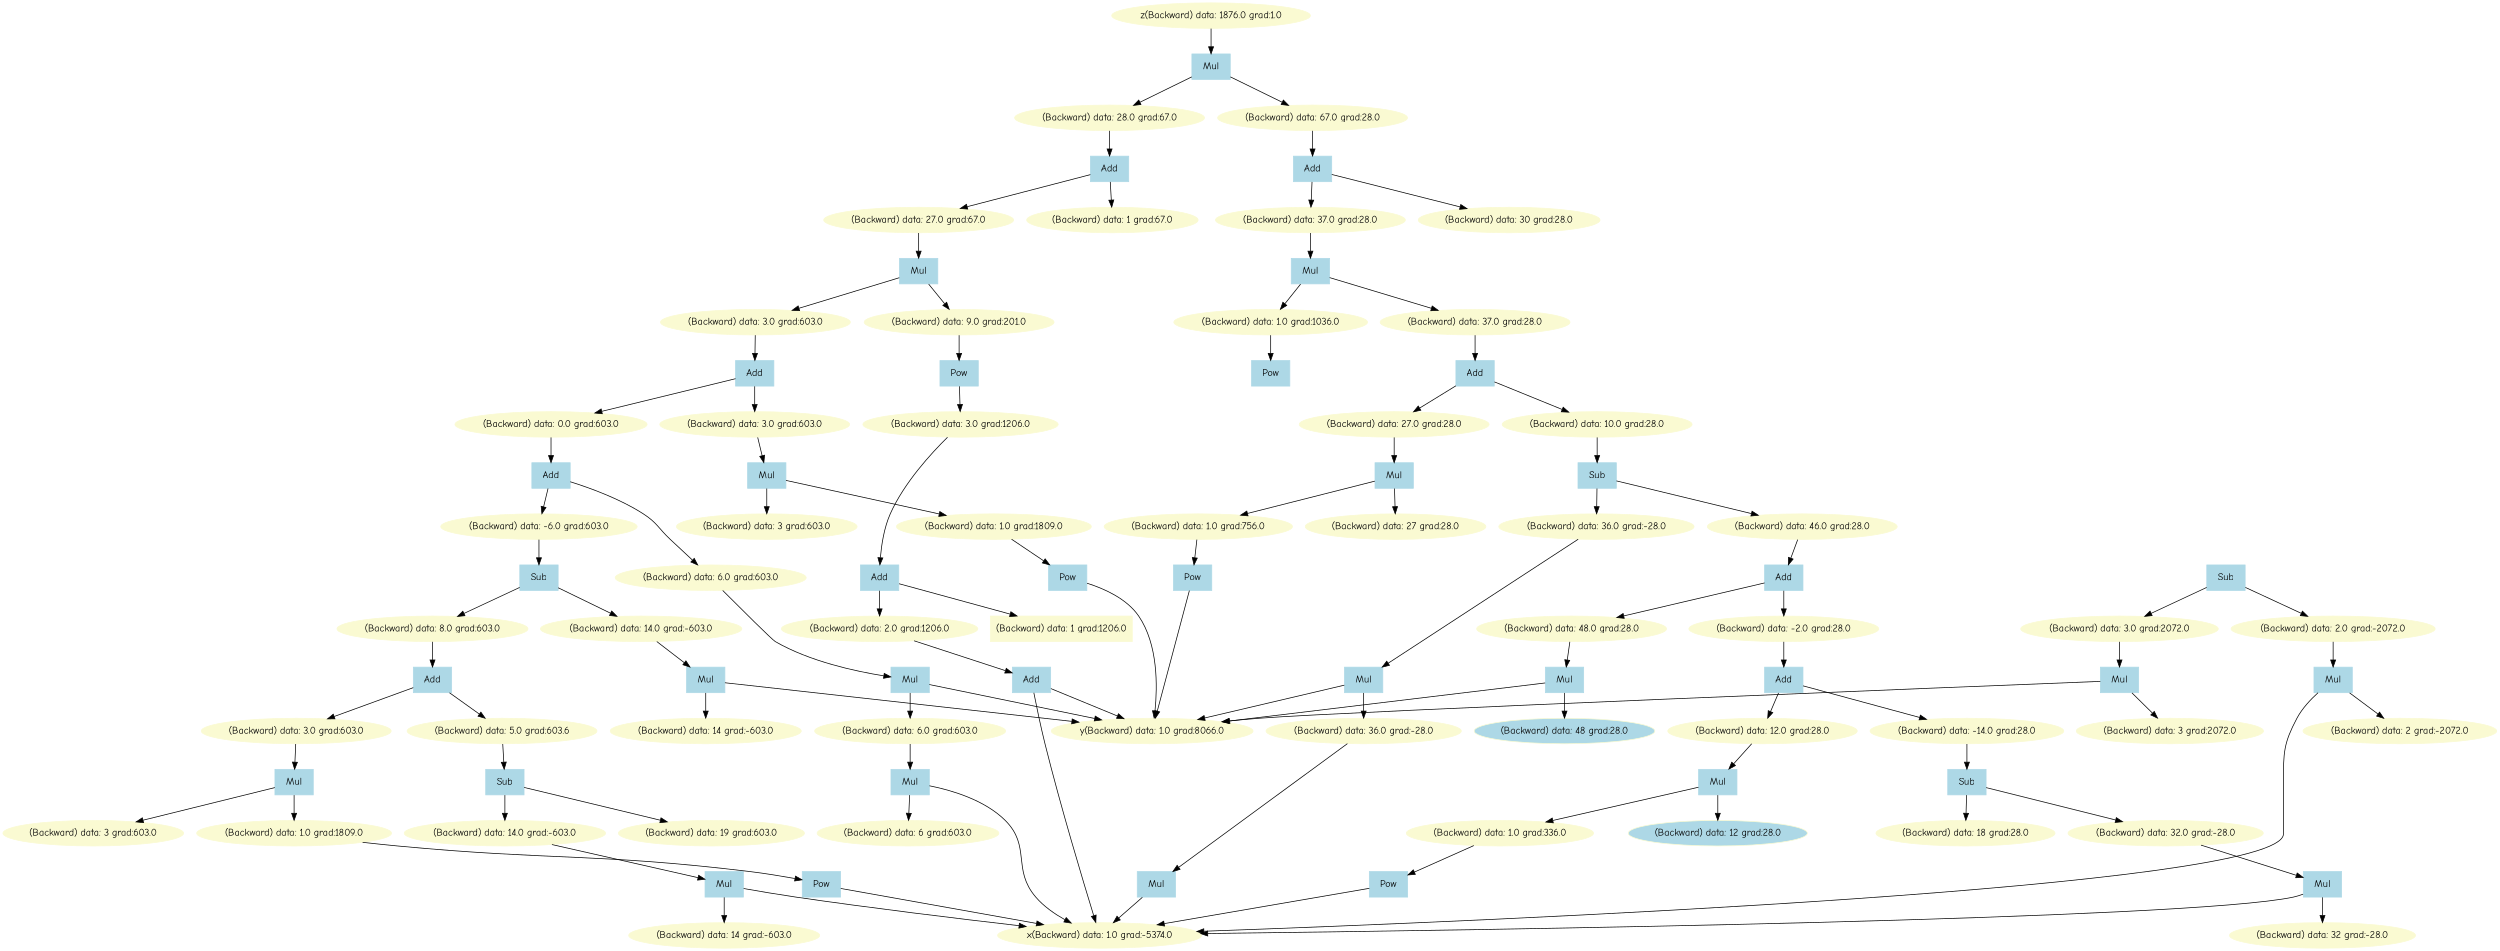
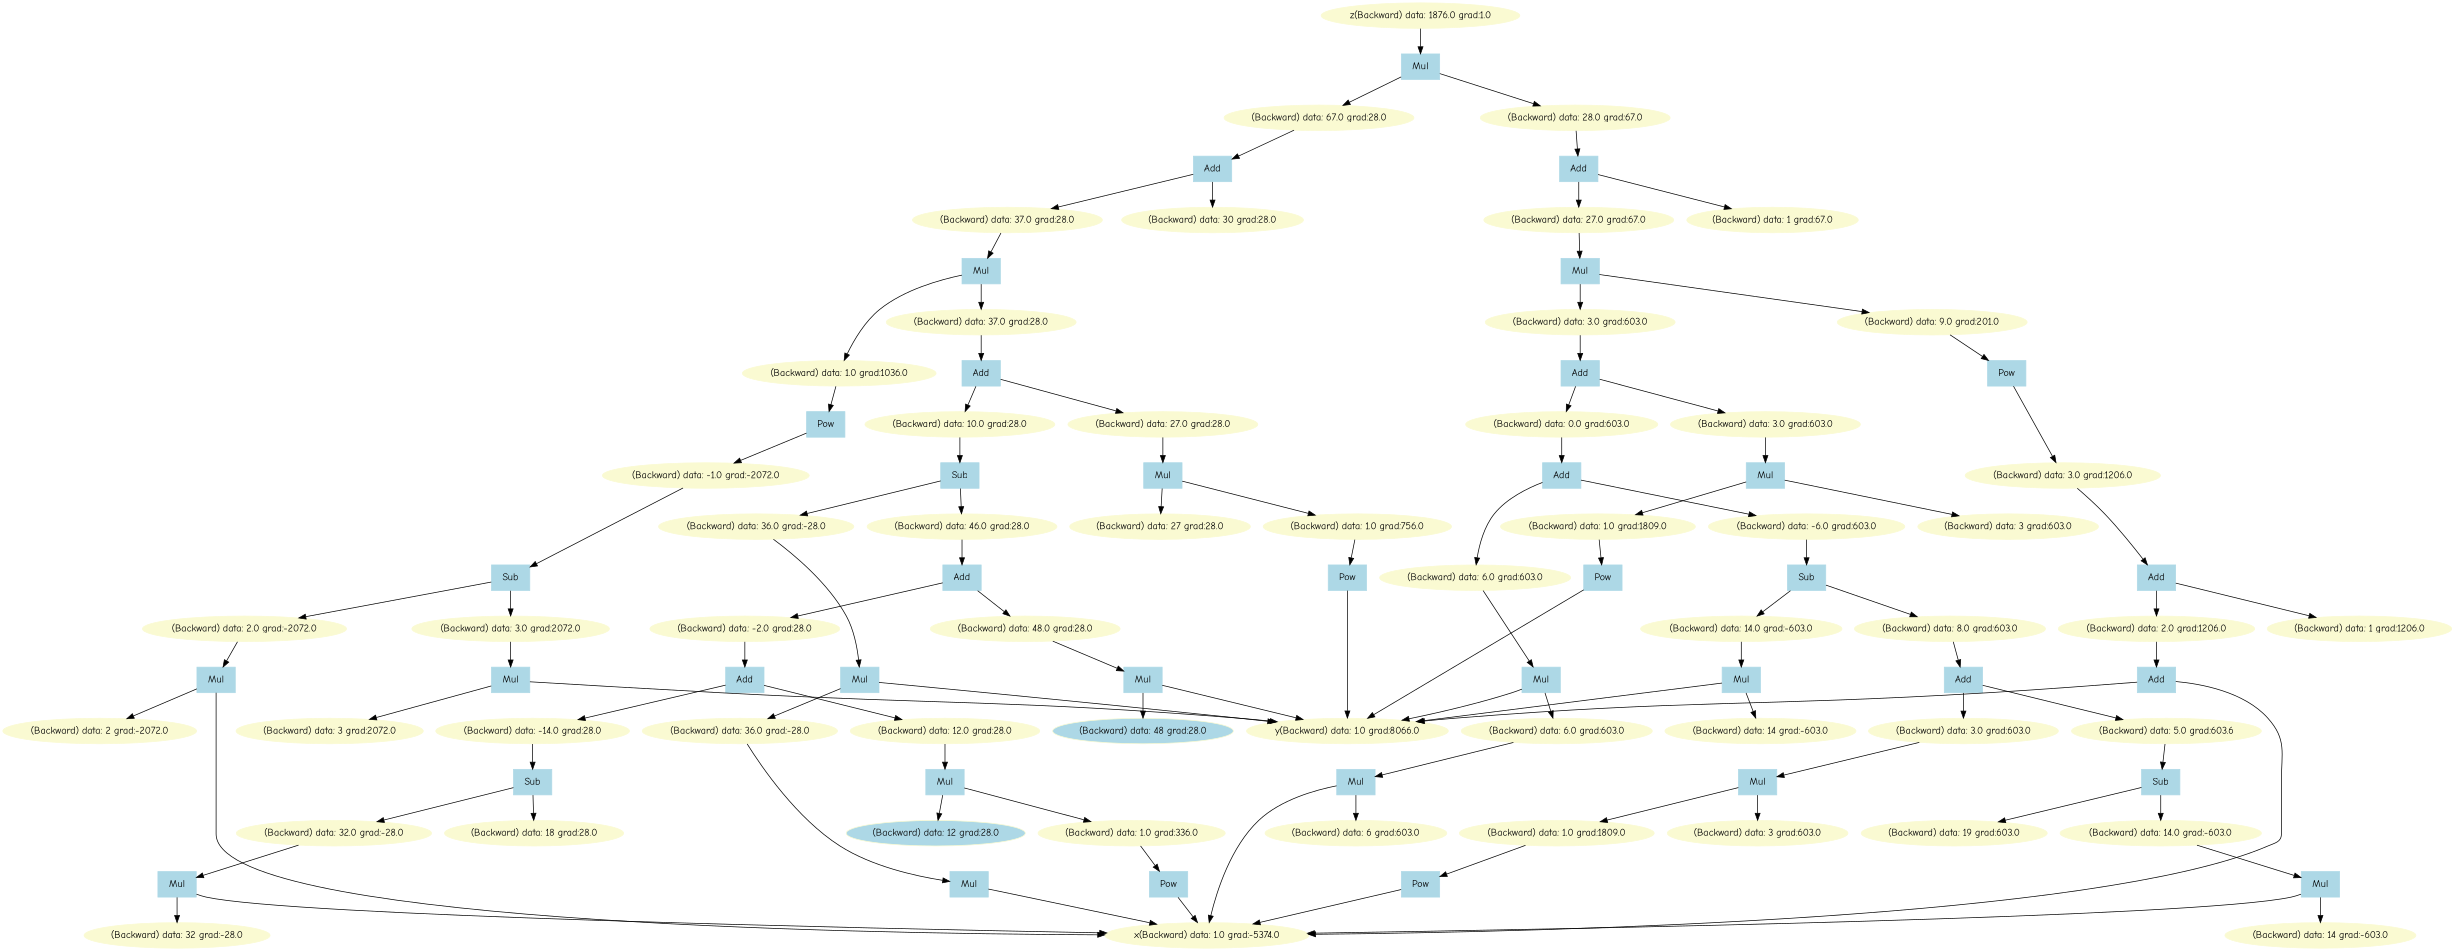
  digraph {
    fontname="Comic Neue"
    node [color=lightgoldenrodyellow fontname="Comic Neue" style=filled]
    edge [fontname="Comic Neue"]
    n1 [label="z(Backward) data: 1876.0 grad:1.0"]
    n2 [color=lightblue label=Mul shape=box]
    n3 [label="(Backward) data: 28.0 grad:67.0"]
    n4 [label="(Backward) data: 67.0 grad:28.0"]
    n5 [color=lightblue label=Add shape=box]
    n6 [color=lightblue label=Add shape=box]
    n7 [label="(Backward) data: 27.0 grad:67.0"]
    n8 [label="(Backward) data: 1 grad:67.0"]
    n9 [label="(Backward) data: 37.0 grad:28.0"]
    n10 [label="(Backward) data: 30 grad:28.0"]
    n11 [color=lightblue label=Mul shape=box]
    n12 [label="(Backward) data: 1.0 grad:1036.0"]
    n13 [label="(Backward) data: 37.0 grad:28.0"]
    n14 [color=lightblue label=Pow shape=box]
    n15 [color=lightblue label=Add shape=box]
+   n16 [label="(Backward) data: -1.0 grad:-2072.0"]
    n17 [label="(Backward) data: 10.0 grad:28.0"]
    n18 [label="(Backward) data: 27.0 grad:28.0"]
    n19 [color=lightblue label=Sub shape=box]
    n20 [color=lightblue label=Mul shape=box]
    n21 [label="(Backward) data: 46.0 grad:28.0"]
    n22 [label="(Backward) data: 36.0 grad:-28.0"]
    n23 [label="(Backward) data: 1.0 grad:756.0"]
    n24 [label="(Backward) data: 27 grad:28.0"]
    n25 [color=lightblue label=Pow shape=box]
    n26 [label="y(Backward) data: 1.0 grad:8066.0"]
    n27 [color=lightblue label=Add shape=box]
    n28 [color=lightblue label=Mul shape=box]
    n29 [label="(Backward) data: -2.0 grad:28.0"]
    n30 [label="(Backward) data: 48.0 grad:28.0"]
    n31 [label="(Backward) data: 36.0 grad:-28.0"]
    n32 [color=lightblue label=Mul shape=box]
    n33 [label="x(Backward) data: 1.0 grad:-5374.0"]
    n34 [color=lightblue label=Add shape=box]
    n35 [color=lightblue label=Mul shape=box]
    n36 [label="(Backward) data: -14.0 grad:28.0"]
    n37 [label="(Backward) data: 12.0 grad:28.0"]
    n38 [fillcolor=lightblue label="(Backward) data: 48 grad:28.0"]
    n39 [color=lightblue label=Sub shape=box]
    n40 [color=lightblue label=Mul shape=box]
    n41 [label="(Backward) data: 18 grad:28.0"]
    n42 [label="(Backward) data: 32.0 grad:-28.0"]
    n43 [label="(Backward) data: 1.0 grad:336.0"]
    n44 [fillcolor=lightblue label="(Backward) data: 12 grad:28.0"]
    n45 [color=lightblue label=Pow shape=box]
    n46 [color=lightblue label=Mul shape=box]
    n47 [label="(Backward) data: 32 grad:-28.0"]
    n48 [color=lightblue label=Sub shape=box]
    n49 [label="(Backward) data: 2.0 grad:-2072.0"]
    n50 [label="(Backward) data: 3.0 grad:2072.0"]
    n51 [color=lightblue label=Mul shape=box]
    n52 [color=lightblue label=Mul shape=box]
    n53 [label="(Backward) data: 2 grad:-2072.0"]
    n54 [label="(Backward) data: 3 grad:2072.0"]
    n55 [color=lightblue label=Mul shape=box]
    n56 [label="(Backward) data: 9.0 grad:201.0"]
    n57 [label="(Backward) data: 3.0 grad:603.0"]
    n58 [color=lightblue label=Pow shape=box]
    n59 [color=lightblue label=Add shape=box]
    n60 [label="(Backward) data: 3.0 grad:1206.0"]
    n61 [label="(Backward) data: 0.0 grad:603.0"]
    n62 [label="(Backward) data: 3.0 grad:603.0"]
    n63 [color=lightblue label=Add shape=box]
    n64 [color=lightblue label=Mul shape=box]
    n65 [label="(Backward) data: -6.0 grad:603.0"]
    n66 [label="(Backward) data: 6.0 grad:603.0"]
    n67 [label="(Backward) data: 1.0 grad:1809.0"]
    n68 [label="(Backward) data: 3 grad:603.0"]
    n69 [color=lightblue label=Pow shape=box]
    n70 [color=lightblue label=Sub shape=box]
    n71 [color=lightblue label=Mul shape=box]
    n72 [label="(Backward) data: 8.0 grad:603.0"]
    n73 [label="(Backward) data: 14.0 grad:-603.0"]
    n74 [label="(Backward) data: 6.0 grad:603.0"]
    n75 [color=lightblue label=Mul shape=box]
    n76 [label="(Backward) data: 6 grad:603.0"]
    n77 [color=lightblue label=Add shape=box]
    n78 [color=lightblue label=Mul shape=box]
    n79 [label="(Backward) data: 5.0 grad:603.6"]
    n80 [label="(Backward) data: 3.0 grad:603.0"]
    n81 [label="(Backward) data: 14 grad:-603.0"]
    n82 [color=lightblue label=Sub shape=box]
    n83 [color=lightblue label=Mul shape=box]
    n84 [label="(Backward) data: 19 grad:603.0"]
    n85 [label="(Backward) data: 14.0 grad:-603.0"]
    n86 [label="(Backward) data: 1.0 grad:1809.0"]
    n87 [label="(Backward) data: 3 grad:603.0"]
    n88 [color=lightblue label=Pow shape=box]
    n89 [color=lightblue label=Mul shape=box]
    n90 [label="(Backward) data: 14 grad:-603.0"]
    n91 [color=lightblue label=Add shape=box]
    n92 [label="(Backward) data: 2.0 grad:1206.0"]
-   n93 [label="(Backward) data: 1 grad:1206.0" shape=box]
+   n93 [label="(Backward) data: 1 grad:1206.0"]
    n94 [color=lightblue label=Add shape=box]
    n1 -> n2
    n2 -> n3
    n2 -> n4
    n3 -> n5
    n4 -> n6
    n5 -> n7
    n5 -> n8
    n6 -> n9
    n6 -> n10
    n7 -> n55
    n9 -> n11
    n11 -> n12
    n11 -> n13
    n12 -> n14
    n13 -> n15
+   n14 -> n16
    n15 -> n17
    n15 -> n18
+   n16 -> n48
    n17 -> n19
    n18 -> n20
    n19 -> n21
    n19 -> n22
    n20 -> n23
    n20 -> n24
    n21 -> n27
    n22 -> n28
    n23 -> n25
    n25 -> n26
    n27 -> n29
    n27 -> n30
    n28 -> n26
    n28 -> n31
    n29 -> n34
    n30 -> n35
    n31 -> n32
    n32 -> n33
    n34 -> n36
    n34 -> n37
    n35 -> n26
    n35 -> n38
    n36 -> n39
    n37 -> n40
    n39 -> n41
    n39 -> n42
    n40 -> n43
    n40 -> n44
    n42 -> n46
    n43 -> n45
    n45 -> n33
    n46 -> n33
    n46 -> n47
    n48 -> n49
    n48 -> n50
    n49 -> n51
    n50 -> n52
    n51 -> n33
    n51 -> n53
    n52 -> n26
    n52 -> n54
    n55 -> n56
    n55 -> n57
    n56 -> n58
    n57 -> n59
    n58 -> n60
    n59 -> n61
    n59 -> n62
    n60 -> n91
    n61 -> n63
    n62 -> n64
    n63 -> n65
    n63 -> n66
    n64 -> n67
    n64 -> n68
    n65 -> n70
    n66 -> n71
    n67 -> n69
    n69 -> n26
    n70 -> n72
    n70 -> n73
    n71 -> n26
    n71 -> n74
    n72 -> n77
    n73 -> n78
    n74 -> n75
    n75 -> n33
    n75 -> n76
    n77 -> n79
    n77 -> n80
    n78 -> n26
    n78 -> n81
    n79 -> n82
    n80 -> n83
    n82 -> n84
    n82 -> n85
    n83 -> n86
    n83 -> n87
    n85 -> n89
    n86 -> n88
    n88 -> n33
    n89 -> n33
    n89 -> n90
    n91 -> n92
    n91 -> n93
    n92 -> n94
    n94 -> n26
    n94 -> n33
  }
